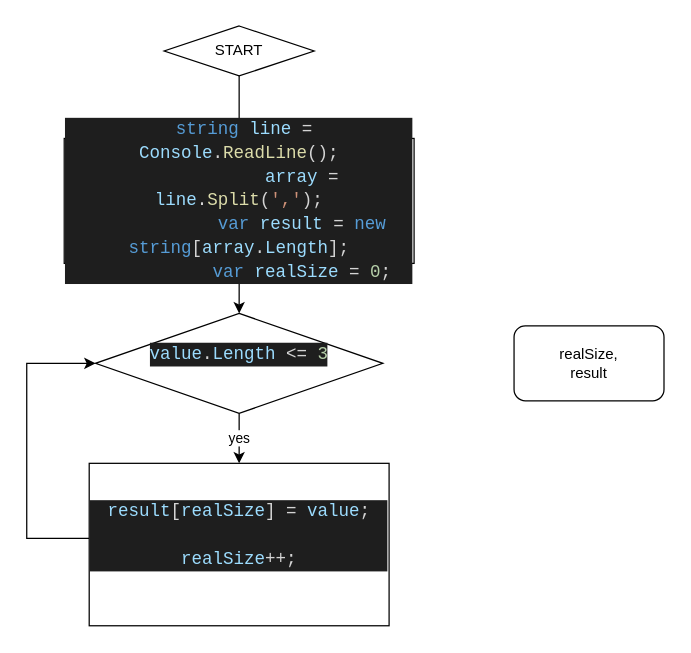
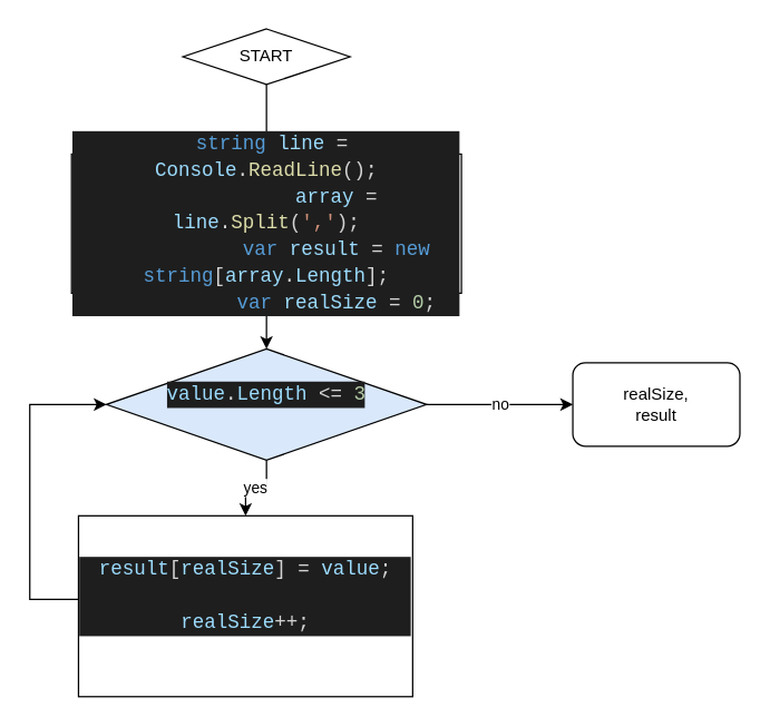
  <mxCell id="0" />
  <mxCell id="1" parent="0" />
  <mxCell id="2" value="" style="edgeStyle=orthogonalEdgeStyle;rounded=0;orthogonalLoop=1;jettySize=auto;html=1;" edge="1" parent="1" source="3" target="6"><mxGeometry relative="1" as="geometry" /></mxCell>
  <mxCell id="3" value="START" style="rhombus;whiteSpace=wrap;html=1;" vertex="1" parent="1"><mxGeometry x="130.89" y="20" width="120" height="40" as="geometry" /></mxCell>
  <mxCell id="4" value="" style="edgeStyle=orthogonalEdgeStyle;rounded=0;orthogonalLoop=1;jettySize=auto;html=1;" edge="1" parent="1" source="6"><mxGeometry relative="1" as="geometry"><mxPoint x="190.89" y="250" as="targetPoint" /></mxGeometry></mxCell>
+ <mxCell id="5" value="no" style="edgeStyle=orthogonalEdgeStyle;rounded=0;orthogonalLoop=1;jettySize=auto;html=1;exitX=1;exitY=0.5;exitDx=0;exitDy=0;" edge="1" parent="1" source="8" target="11"><mxGeometry relative="1" as="geometry"><mxPoint x="400.89" y="530" as="targetPoint" /></mxGeometry></mxCell>
  <mxCell id="6" value="&lt;div style=&quot;color: rgb(212, 212, 212); background-color: rgb(30, 30, 30); font-family: Consolas, &amp;quot;Courier New&amp;quot;, monospace; font-size: 14px; line-height: 19px;&quot;&gt;&lt;div&gt;&amp;nbsp;&lt;span style=&quot;color: #569cd6;&quot;&gt;string&lt;/span&gt; &lt;span style=&quot;color: #9cdcfe;&quot;&gt;line&lt;/span&gt; = &lt;span style=&quot;color: #9cdcfe;&quot;&gt;Console&lt;/span&gt;.&lt;span style=&quot;color: #dcdcaa;&quot;&gt;ReadLine&lt;/span&gt;();&lt;/div&gt;&lt;div&gt;&amp;nbsp; &amp;nbsp; &amp;nbsp; &amp;nbsp; &amp;nbsp; &amp;nbsp; &lt;span style=&quot;color: #9cdcfe;&quot;&gt;array&lt;/span&gt; = &lt;span style=&quot;color: #9cdcfe;&quot;&gt;line&lt;/span&gt;.&lt;span style=&quot;color: #dcdcaa;&quot;&gt;Split&lt;/span&gt;(&lt;span style=&quot;color: #ce9178;&quot;&gt;','&lt;/span&gt;);&lt;/div&gt;&lt;div&gt;&amp;nbsp; &amp;nbsp; &amp;nbsp; &amp;nbsp; &amp;nbsp; &amp;nbsp; &lt;span style=&quot;color: #569cd6;&quot;&gt;var&lt;/span&gt; &lt;span style=&quot;color: #9cdcfe;&quot;&gt;result&lt;/span&gt; = &lt;span style=&quot;color: #569cd6;&quot;&gt;new&lt;/span&gt; &lt;span style=&quot;color: #569cd6;&quot;&gt;string&lt;/span&gt;[&lt;span style=&quot;color: #9cdcfe;&quot;&gt;array&lt;/span&gt;.&lt;span style=&quot;color: #9cdcfe;&quot;&gt;Length&lt;/span&gt;];&lt;/div&gt;&lt;div&gt;&amp;nbsp; &amp;nbsp; &amp;nbsp; &amp;nbsp; &amp;nbsp; &amp;nbsp; &lt;span style=&quot;color: #569cd6;&quot;&gt;var&lt;/span&gt; &lt;span style=&quot;color: #9cdcfe;&quot;&gt;realSize&lt;/span&gt; = &lt;span style=&quot;color: #b5cea8;&quot;&gt;0&lt;/span&gt;;&lt;/div&gt;&lt;/div&gt;" style="rounded=0;whiteSpace=wrap;html=1;" vertex="1" parent="1"><mxGeometry x="50.89" y="110" width="280" height="100" as="geometry" /></mxCell>
  <mxCell id="7" value="yes" style="edgeStyle=orthogonalEdgeStyle;rounded=0;orthogonalLoop=1;jettySize=auto;html=1;" edge="1" parent="1" source="8" target="10"><mxGeometry relative="1" as="geometry" /></mxCell>
- <mxCell id="8" value="&#10;&lt;div style=&quot;color: rgb(212, 212, 212); background-color: rgb(30, 30, 30); font-family: Consolas, &amp;quot;Courier New&amp;quot;, monospace; font-weight: normal; font-size: 14px; line-height: 19px;&quot;&gt;&lt;div&gt;&lt;span style=&quot;color: #9cdcfe;&quot;&gt;value&lt;/span&gt;&lt;span style=&quot;color: #d4d4d4;&quot;&gt;.&lt;/span&gt;&lt;span style=&quot;color: #9cdcfe;&quot;&gt;Length&lt;/span&gt;&lt;span style=&quot;color: #d4d4d4;&quot;&gt; &amp;lt;= &lt;/span&gt;&lt;span style=&quot;color: #b5cea8;&quot;&gt;3&lt;/span&gt;&lt;/div&gt;&lt;/div&gt;&#10;&#10;" style="rhombus;whiteSpace=wrap;html=1;" vertex="1" parent="1"><mxGeometry x="75.89" y="250" width="230" height="80" as="geometry" /></mxCell>
+ <mxCell id="8" value="&#10;&lt;div style=&quot;color: rgb(212, 212, 212); background-color: rgb(30, 30, 30); font-family: Consolas, &amp;quot;Courier New&amp;quot;, monospace; font-weight: normal; font-size: 14px; line-height: 19px;&quot;&gt;&lt;div&gt;&lt;span style=&quot;color: #9cdcfe;&quot;&gt;value&lt;/span&gt;&lt;span style=&quot;color: #d4d4d4;&quot;&gt;.&lt;/span&gt;&lt;span style=&quot;color: #9cdcfe;&quot;&gt;Length&lt;/span&gt;&lt;span style=&quot;color: #d4d4d4;&quot;&gt; &amp;lt;= &lt;/span&gt;&lt;span style=&quot;color: #b5cea8;&quot;&gt;3&lt;/span&gt;&lt;/div&gt;&lt;/div&gt;&#10;&#10;" style="rhombus;whiteSpace=wrap;html=1;fillColor=#dae8fc;" vertex="1" parent="1"><mxGeometry x="75.89" y="250" width="230" height="80" as="geometry" /></mxCell>
  <mxCell id="9" style="edgeStyle=orthogonalEdgeStyle;rounded=0;orthogonalLoop=1;jettySize=auto;html=1;entryX=0;entryY=0.5;entryDx=0;entryDy=0;" edge="1" parent="1" source="10" target="8"><mxGeometry relative="1" as="geometry"><Array as="points"><mxPoint x="20.89" y="430" /><mxPoint x="20.89" y="290" /></Array></mxGeometry></mxCell>
- <mxCell id="10" value="&#10;&lt;div style=&quot;color: rgb(212, 212, 212); background-color: rgb(30, 30, 30); font-family: Consolas, &amp;quot;Courier New&amp;quot;, monospace; font-weight: normal; font-size: 14px; line-height: 19px;&quot;&gt;&lt;div&gt;&lt;span style=&quot;color: #9cdcfe;&quot;&gt;result&lt;/span&gt;&lt;span style=&quot;color: #d4d4d4;&quot;&gt;[&lt;/span&gt;&lt;span style=&quot;color: #9cdcfe;&quot;&gt;realSize&lt;/span&gt;&lt;span style=&quot;color: #d4d4d4;&quot;&gt;] = &lt;/span&gt;&lt;span style=&quot;color: #9cdcfe;&quot;&gt;value&lt;/span&gt;&lt;span style=&quot;color: #d4d4d4;&quot;&gt;;&lt;/span&gt;&lt;/div&gt;&lt;div&gt;&lt;span style=&quot;color: #d4d4d4;&quot;&gt;&amp;nbsp; &amp;nbsp; &amp;nbsp; &amp;nbsp; &amp;nbsp; &amp;nbsp; &amp;nbsp; &amp;nbsp; &amp;nbsp; &amp;nbsp; &lt;/span&gt;&lt;span style=&quot;color: #9cdcfe;&quot;&gt;realSize&lt;/span&gt;&lt;span style=&quot;color: #d4d4d4;&quot;&gt;++;&lt;/span&gt;&lt;/div&gt;&lt;/div&gt;&#10;&#10;" style="whiteSpace=wrap;html=1;" vertex="1" parent="1"><mxGeometry x="70.89" y="370" width="240" height="130" as="geometry" /></mxCell>
+ <mxCell id="10" value="&#10;&lt;div style=&quot;color: rgb(212, 212, 212); background-color: rgb(30, 30, 30); font-family: Consolas, &amp;quot;Courier New&amp;quot;, monospace; font-weight: normal; font-size: 14px; line-height: 19px;&quot;&gt;&lt;div&gt;&lt;span style=&quot;color: #9cdcfe;&quot;&gt;result&lt;/span&gt;&lt;span style=&quot;color: #d4d4d4;&quot;&gt;[&lt;/span&gt;&lt;span style=&quot;color: #9cdcfe;&quot;&gt;realSize&lt;/span&gt;&lt;span style=&quot;color: #d4d4d4;&quot;&gt;] = &lt;/span&gt;&lt;span style=&quot;color: #9cdcfe;&quot;&gt;value&lt;/span&gt;&lt;span style=&quot;color: #d4d4d4;&quot;&gt;;&lt;/span&gt;&lt;/div&gt;&lt;div&gt;&lt;span style=&quot;color: #d4d4d4;&quot;&gt;&amp;nbsp; &amp;nbsp; &amp;nbsp; &amp;nbsp; &amp;nbsp; &amp;nbsp; &amp;nbsp; &amp;nbsp; &amp;nbsp; &amp;nbsp; &lt;/span&gt;&lt;span style=&quot;color: #9cdcfe;&quot;&gt;realSize&lt;/span&gt;&lt;span style=&quot;color: #d4d4d4;&quot;&gt;++;&lt;/span&gt;&lt;/div&gt;&lt;/div&gt;&#10;&#10;" style="whiteSpace=wrap;html=1;" vertex="1" parent="1"><mxGeometry x="55.89" y="370" width="240" height="130" as="geometry" /></mxCell>
  <mxCell id="11" value="realSize, &lt;br&gt;result" style="rounded=1;whiteSpace=wrap;html=1;" vertex="1" parent="1"><mxGeometry x="410.89" y="260" width="120" height="60" as="geometry" /></mxCell>
